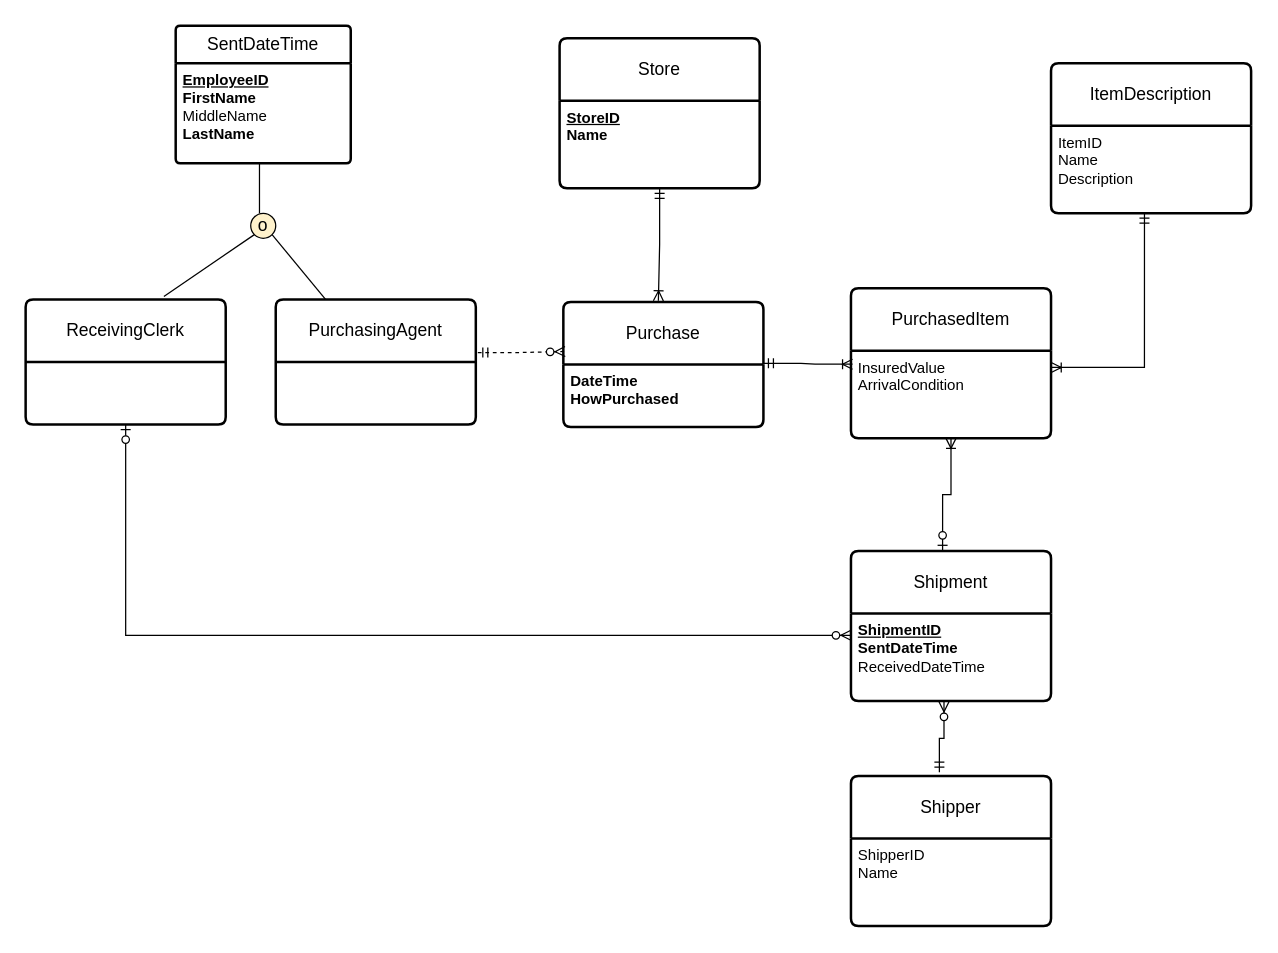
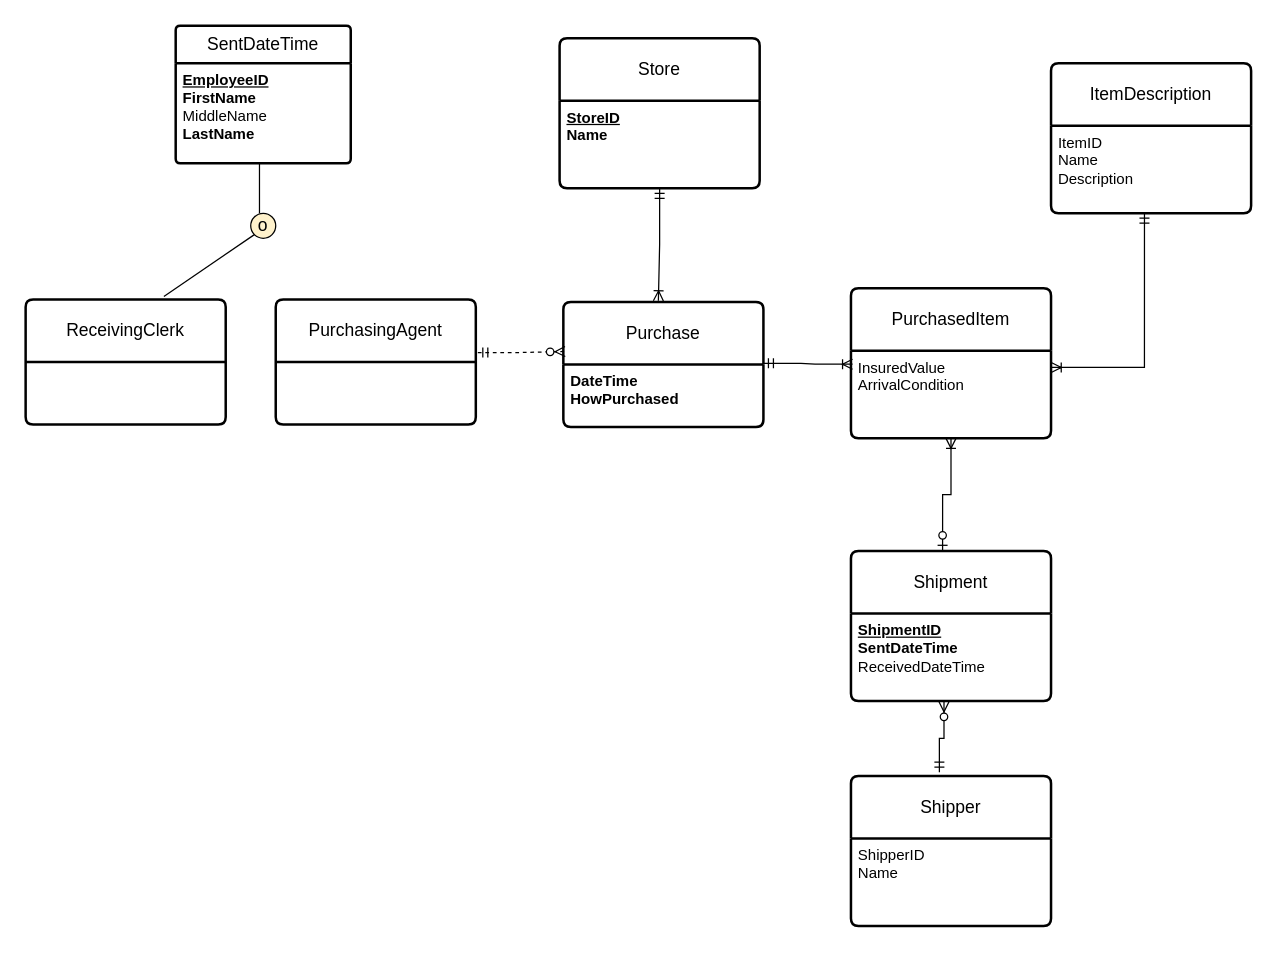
  <mxCell id="0" />
  <mxCell id="1" parent="0" />
  <mxCell id="2" value="SentDateTime" style="swimlane;childLayout=stackLayout;horizontal=1;startSize=30;horizontalStack=0;rounded=1;fontSize=14;fontStyle=0;strokeWidth=2;resizeParent=0;resizeLast=1;shadow=0;dashed=0;align=center;arcSize=4;whiteSpace=wrap;html=1;" parent="1" vertex="1"><mxGeometry x="140" y="20" width="140" height="110" as="geometry" /></mxCell>
  <mxCell id="3" value="&lt;b&gt;&lt;u&gt;EmployeeID&lt;/u&gt;&lt;/b&gt;&lt;div&gt;&lt;b&gt;FirstName&lt;/b&gt;&lt;/div&gt;&lt;div&gt;MiddleName&lt;/div&gt;&lt;div&gt;&lt;b&gt;LastName&lt;/b&gt;&lt;/div&gt;" style="align=left;strokeColor=none;fillColor=none;spacingLeft=4;fontSize=12;verticalAlign=top;resizable=0;rotatable=0;part=1;html=1;" parent="2" vertex="1"><mxGeometry y="30" width="140" height="80" as="geometry" /></mxCell>
  <mxCell id="4" value="o" style="ellipse;whiteSpace=wrap;html=1;aspect=fixed;fontSize=14;fillColor=#fff2cc;" parent="1" vertex="1"><mxGeometry x="200" y="170" width="20" height="20" as="geometry" /></mxCell>
  <mxCell id="5" style="rounded=0;orthogonalLoop=1;jettySize=auto;html=1;endArrow=none;endFill=0;" parent="1" edge="1"><mxGeometry relative="1" as="geometry"><mxPoint x="207" y="130" as="sourcePoint" /><mxPoint x="207" y="170" as="targetPoint" /></mxGeometry></mxCell>
  <mxCell id="6" value="" style="edgeStyle=orthogonalEdgeStyle;fontSize=12;html=1;endArrow=ERzeroToMany;startArrow=ERmandOne;rounded=0;exitX=0.442;exitY=-0.025;exitDx=0;exitDy=0;entryX=0.465;entryY=1.01;entryDx=0;entryDy=0;entryPerimeter=0;exitPerimeter=0;" parent="1" edge="1" target="22" source="23"><mxGeometry width="100" height="100" relative="1" as="geometry"><mxPoint x="670" y="580" as="sourcePoint" /><mxPoint x="750" y="580" as="targetPoint" /></mxGeometry></mxCell>
- <mxCell id="7" value="" style="edgeStyle=orthogonalEdgeStyle;fontSize=12;html=1;endArrow=ERzeroToMany;startArrow=ERzeroToOne;rounded=0;entryX=0;entryY=0.25;entryDx=0;entryDy=0;exitX=0.5;exitY=1;exitDx=0;exitDy=0;" parent="1" edge="1" target="22" source="26"><mxGeometry width="100" height="100" relative="1" as="geometry"><mxPoint x="10" y="630" as="sourcePoint" /><mxPoint x="535" y="745" as="targetPoint" /></mxGeometry></mxCell>
  <mxCell id="8" value="PurchasingAgent" style="swimlane;childLayout=stackLayout;horizontal=1;startSize=50;horizontalStack=0;rounded=1;fontSize=14;fontStyle=0;strokeWidth=2;resizeParent=0;resizeLast=1;shadow=0;dashed=0;align=center;arcSize=4;whiteSpace=wrap;html=1;" vertex="1" parent="1"><mxGeometry x="220" y="239" width="160" height="100" as="geometry" /></mxCell>
  <mxCell id="9" value="Store" style="swimlane;childLayout=stackLayout;horizontal=1;startSize=50;horizontalStack=0;rounded=1;fontSize=14;fontStyle=0;strokeWidth=2;resizeParent=0;resizeLast=1;shadow=0;dashed=0;align=center;arcSize=4;whiteSpace=wrap;html=1;" vertex="1" parent="1"><mxGeometry x="447" y="30" width="160" height="120" as="geometry" /></mxCell>
  <mxCell id="10" value="&lt;b&gt;&lt;u&gt;StoreID&lt;/u&gt;&lt;/b&gt;&lt;div&gt;&lt;b&gt;Name&lt;/b&gt;&lt;/div&gt;" style="align=left;strokeColor=none;fillColor=none;spacingLeft=4;spacingRight=4;fontSize=12;verticalAlign=top;resizable=0;rotatable=0;part=1;html=1;whiteSpace=wrap;" vertex="1" parent="9"><mxGeometry y="50" width="160" height="70" as="geometry" /></mxCell>
  <mxCell id="11" value="PurchasedItem" style="swimlane;childLayout=stackLayout;horizontal=1;startSize=50;horizontalStack=0;rounded=1;fontSize=14;fontStyle=0;strokeWidth=2;resizeParent=0;resizeLast=1;shadow=0;dashed=0;align=center;arcSize=4;whiteSpace=wrap;html=1;" vertex="1" parent="1"><mxGeometry x="680" y="230" width="160" height="120" as="geometry" /></mxCell>
  <mxCell id="12" value="InsuredValue&lt;div&gt;ArrivalCondition&lt;/div&gt;" style="align=left;strokeColor=none;fillColor=none;spacingLeft=4;spacingRight=4;fontSize=12;verticalAlign=top;resizable=0;rotatable=0;part=1;html=1;whiteSpace=wrap;" vertex="1" parent="11"><mxGeometry y="50" width="160" height="70" as="geometry" /></mxCell>
  <mxCell id="13" value="Purchase" style="swimlane;childLayout=stackLayout;horizontal=1;startSize=50;horizontalStack=0;rounded=1;fontSize=14;fontStyle=0;strokeWidth=2;resizeParent=0;resizeLast=1;shadow=0;dashed=0;align=center;arcSize=4;whiteSpace=wrap;html=1;" vertex="1" parent="1"><mxGeometry x="450" y="241" width="160" height="100" as="geometry" /></mxCell>
  <mxCell id="14" value="&lt;b&gt;DateTime&lt;/b&gt;&lt;div&gt;&lt;b&gt;HowPurchased&lt;/b&gt;&lt;/div&gt;" style="align=left;strokeColor=none;fillColor=none;spacingLeft=4;spacingRight=4;fontSize=12;verticalAlign=top;resizable=0;rotatable=0;part=1;html=1;whiteSpace=wrap;" vertex="1" parent="13"><mxGeometry y="50" width="160" height="50" as="geometry" /></mxCell>
  <mxCell id="15" value="" style="edgeStyle=orthogonalEdgeStyle;fontSize=12;html=1;endArrow=ERzeroToMany;startArrow=ERmandOne;rounded=0;exitX=1.01;exitY=0.424;exitDx=0;exitDy=0;exitPerimeter=0;entryX=0.009;entryY=0.395;entryDx=0;entryDy=0;entryPerimeter=0;dashed=1;" edge="1" parent="1" source="8" target="13"><mxGeometry width="100" height="100" relative="1" as="geometry"><mxPoint x="360" y="470" as="sourcePoint" /><mxPoint x="460" y="370" as="targetPoint" /></mxGeometry></mxCell>
  <mxCell id="16" value="" style="edgeStyle=orthogonalEdgeStyle;fontSize=12;html=1;endArrow=ERoneToMany;startArrow=ERmandOne;rounded=0;exitX=0.5;exitY=1;exitDx=0;exitDy=0;" edge="1" parent="1" source="10"><mxGeometry width="100" height="100" relative="1" as="geometry"><mxPoint x="670" y="190" as="sourcePoint" /><mxPoint x="526" y="240" as="targetPoint" /></mxGeometry></mxCell>
  <mxCell id="17" value="" style="edgeStyle=entityRelationEdgeStyle;fontSize=12;html=1;endArrow=ERoneToMany;startArrow=ERmandOne;rounded=0;entryX=0.008;entryY=0.153;entryDx=0;entryDy=0;entryPerimeter=0;" edge="1" parent="1" target="12"><mxGeometry width="100" height="100" relative="1" as="geometry"><mxPoint x="610" y="290" as="sourcePoint" /><mxPoint x="710" y="190" as="targetPoint" /></mxGeometry></mxCell>
  <mxCell id="18" value="ItemDescription" style="swimlane;childLayout=stackLayout;horizontal=1;startSize=50;horizontalStack=0;rounded=1;fontSize=14;fontStyle=0;strokeWidth=2;resizeParent=0;resizeLast=1;shadow=0;dashed=0;align=center;arcSize=4;whiteSpace=wrap;html=1;" vertex="1" parent="1"><mxGeometry x="840" y="50" width="160" height="120" as="geometry" /></mxCell>
  <mxCell id="19" value="ItemID&lt;div&gt;Name&lt;/div&gt;&lt;div&gt;Description&lt;/div&gt;" style="align=left;strokeColor=none;fillColor=none;spacingLeft=4;spacingRight=4;fontSize=12;verticalAlign=top;resizable=0;rotatable=0;part=1;html=1;whiteSpace=wrap;" vertex="1" parent="18"><mxGeometry y="50" width="160" height="70" as="geometry" /></mxCell>
  <mxCell id="20" value="" style="edgeStyle=orthogonalEdgeStyle;fontSize=12;html=1;endArrow=ERoneToMany;startArrow=ERmandOne;rounded=0;entryX=1.001;entryY=0.19;entryDx=0;entryDy=0;entryPerimeter=0;exitX=0.467;exitY=0.998;exitDx=0;exitDy=0;exitPerimeter=0;" edge="1" parent="1" source="19" target="12"><mxGeometry width="100" height="100" relative="1" as="geometry"><mxPoint x="640" y="280" as="sourcePoint" /><mxPoint x="711" y="281" as="targetPoint" /></mxGeometry></mxCell>
  <mxCell id="21" value="Shipment" style="swimlane;childLayout=stackLayout;horizontal=1;startSize=50;horizontalStack=0;rounded=1;fontSize=14;fontStyle=0;strokeWidth=2;resizeParent=0;resizeLast=1;shadow=0;dashed=0;align=center;arcSize=4;whiteSpace=wrap;html=1;" vertex="1" parent="1"><mxGeometry x="680" y="440" width="160" height="120" as="geometry" /></mxCell>
  <mxCell id="22" value="&lt;b&gt;&lt;u&gt;ShipmentID&lt;/u&gt;&lt;/b&gt;&lt;div&gt;&lt;b&gt;SentDateTime&lt;/b&gt;&lt;/div&gt;&lt;div&gt;ReceivedDateTime&lt;/div&gt;" style="align=left;strokeColor=none;fillColor=none;spacingLeft=4;spacingRight=4;fontSize=12;verticalAlign=top;resizable=0;rotatable=0;part=1;html=1;whiteSpace=wrap;" vertex="1" parent="21"><mxGeometry y="50" width="160" height="70" as="geometry" /></mxCell>
  <mxCell id="23" value="Shipper" style="swimlane;childLayout=stackLayout;horizontal=1;startSize=50;horizontalStack=0;rounded=1;fontSize=14;fontStyle=0;strokeWidth=2;resizeParent=0;resizeLast=1;shadow=0;dashed=0;align=center;arcSize=4;whiteSpace=wrap;html=1;" vertex="1" parent="1"><mxGeometry x="680" y="620" width="160" height="120" as="geometry" /></mxCell>
  <mxCell id="24" value="ShipperID&lt;div&gt;Name&lt;/div&gt;" style="align=left;strokeColor=none;fillColor=none;spacingLeft=4;spacingRight=4;fontSize=12;verticalAlign=top;resizable=0;rotatable=0;part=1;html=1;whiteSpace=wrap;" vertex="1" parent="23"><mxGeometry y="50" width="160" height="70" as="geometry" /></mxCell>
  <mxCell id="25" value="" style="edgeStyle=orthogonalEdgeStyle;fontSize=12;html=1;endArrow=ERoneToMany;startArrow=ERzeroToOne;rounded=0;entryX=0.5;entryY=1;entryDx=0;entryDy=0;exitX=0.458;exitY=-0.004;exitDx=0;exitDy=0;exitPerimeter=0;" edge="1" parent="1" source="21" target="11"><mxGeometry width="100" height="100" relative="1" as="geometry"><mxPoint x="510" y="580" as="sourcePoint" /><mxPoint x="610" y="480" as="targetPoint" /></mxGeometry></mxCell>
  <mxCell id="26" value="ReceivingClerk" style="swimlane;childLayout=stackLayout;horizontal=1;startSize=50;horizontalStack=0;rounded=1;fontSize=14;fontStyle=0;strokeWidth=2;resizeParent=0;resizeLast=1;shadow=0;dashed=0;align=center;arcSize=4;whiteSpace=wrap;html=1;" vertex="1" parent="1"><mxGeometry x="20" y="239" width="160" height="100" as="geometry" /></mxCell>
  <mxCell id="27" style="rounded=0;orthogonalLoop=1;jettySize=auto;html=1;endArrow=none;endFill=0;entryX=0.691;entryY=-0.025;entryDx=0;entryDy=0;entryPerimeter=0;exitX=0;exitY=1;exitDx=0;exitDy=0;" edge="1" parent="1" source="4" target="26"><mxGeometry relative="1" as="geometry"><mxPoint x="200" y="150" as="sourcePoint" /><mxPoint x="200" y="190" as="targetPoint" /></mxGeometry></mxCell>
- <mxCell id="28" style="rounded=0;orthogonalLoop=1;jettySize=auto;html=1;endArrow=none;endFill=0;entryX=0.25;entryY=0;entryDx=0;entryDy=0;exitX=1;exitY=1;exitDx=0;exitDy=0;" edge="1" parent="1" source="4" target="8"><mxGeometry relative="1" as="geometry"><mxPoint x="330" y="130" as="sourcePoint" /><mxPoint x="330" y="170" as="targetPoint" /></mxGeometry></mxCell>
